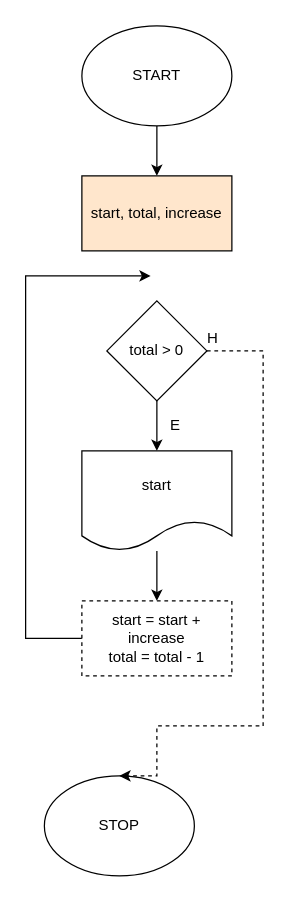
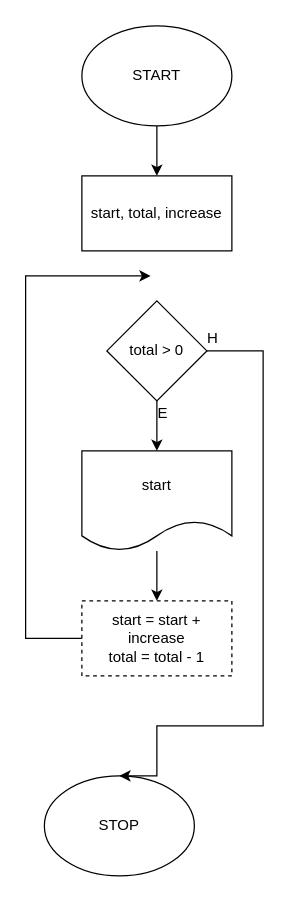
  <mxCell id="0" />
  <mxCell id="1" parent="0" />
  <mxCell id="2" style="edgeStyle=orthogonalEdgeStyle;rounded=0;orthogonalLoop=1;jettySize=auto;html=1;entryX=0.5;entryY=0;entryDx=0;entryDy=0;" edge="1" parent="1" source="3" target="5"><mxGeometry relative="1" as="geometry" /></mxCell>
  <mxCell id="3" value="START" style="ellipse;whiteSpace=wrap;html=1;" parent="1" vertex="1"><mxGeometry x="65" width="120" height="80" as="geometry" y="20" /></mxCell>
  <mxCell id="4" value="STOP" style="ellipse;whiteSpace=wrap;html=1;" parent="1" vertex="1"><mxGeometry x="35" y="620" width="120" height="80" as="geometry" /></mxCell>
- <mxCell id="5" value="start, total, increase" style="rounded=0;whiteSpace=wrap;html=1;fillColor=#ffe6cc;" vertex="1" parent="1"><mxGeometry x="65" y="140" width="120" height="60" as="geometry" /></mxCell>
+ <mxCell id="5" value="start, total, increase" style="rounded=0;whiteSpace=wrap;html=1;" vertex="1" parent="1"><mxGeometry x="65" y="140" width="120" height="60" as="geometry" /></mxCell>
  <mxCell id="6" style="edgeStyle=orthogonalEdgeStyle;rounded=0;orthogonalLoop=1;jettySize=auto;html=1;entryX=0.5;entryY=0;entryDx=0;entryDy=0;" edge="1" parent="1" source="8" target="10"><mxGeometry relative="1" as="geometry" /></mxCell>
- <mxCell id="7" style="edgeStyle=orthogonalEdgeStyle;rounded=0;orthogonalLoop=1;jettySize=auto;html=1;entryX=0.5;entryY=0;entryDx=0;entryDy=0;dashed=1;" edge="1" parent="1" source="8" target="4"><mxGeometry relative="1" as="geometry"><mxPoint x="200" y="590" as="targetPoint" /><Array as="points"><mxPoint x="210" y="280" /><mxPoint x="210" y="580" /><mxPoint x="125" y="580" /></Array></mxGeometry></mxCell>
+ <mxCell id="7" style="edgeStyle=orthogonalEdgeStyle;rounded=0;orthogonalLoop=1;jettySize=auto;html=1;entryX=0.5;entryY=0;entryDx=0;entryDy=0;" edge="1" parent="1" source="8" target="4"><mxGeometry relative="1" as="geometry"><mxPoint x="200" y="590" as="targetPoint" /><Array as="points"><mxPoint x="210" y="280" /><mxPoint x="210" y="580" /><mxPoint x="125" y="580" /></Array></mxGeometry></mxCell>
  <mxCell id="8" value="total &amp;gt; 0" style="rhombus;whiteSpace=wrap;html=1;" vertex="1" parent="1"><mxGeometry x="85" y="240" width="80" height="80" as="geometry" /></mxCell>
  <mxCell id="9" style="edgeStyle=orthogonalEdgeStyle;rounded=0;orthogonalLoop=1;jettySize=auto;html=1;" edge="1" parent="1" source="10" target="12"><mxGeometry relative="1" as="geometry" /></mxCell>
  <mxCell id="10" value="start" style="shape=document;whiteSpace=wrap;html=1;boundedLbl=1;" vertex="1" parent="1"><mxGeometry x="65" y="360" width="120" height="80" as="geometry" /></mxCell>
  <mxCell id="11" style="edgeStyle=orthogonalEdgeStyle;rounded=0;orthogonalLoop=1;jettySize=auto;html=1;" edge="1" parent="1" source="12"><mxGeometry relative="1" as="geometry"><mxPoint x="120" y="220" as="targetPoint" /><Array as="points"><mxPoint x="20" y="510" /><mxPoint x="20" y="220" /></Array></mxGeometry></mxCell>
  <mxCell id="12" value="start = start + increase&lt;br&gt;total = total - 1" style="rounded=0;whiteSpace=wrap;html=1;dashed=1;" vertex="1" parent="1"><mxGeometry x="65" y="480" width="120" height="60" as="geometry" /></mxCell>
- <mxCell id="13" value="E" style="text;html=1;strokeColor=none;fillColor=none;align=center;verticalAlign=middle;whiteSpace=wrap;rounded=0;" vertex="1" parent="1"><mxGeometry x="120" y="330" width="40" height="20" as="geometry" /></mxCell>
+ <mxCell id="13" value="E" style="text;html=1;strokeColor=none;fillColor=none;align=center;verticalAlign=middle;whiteSpace=wrap;rounded=0;" vertex="1" parent="1"><mxGeometry x="110" y="320" width="40" height="20" as="geometry" /></mxCell>
  <mxCell id="14" value="H" style="text;html=1;strokeColor=none;fillColor=none;align=center;verticalAlign=middle;whiteSpace=wrap;rounded=0;" vertex="1" parent="1"><mxGeometry x="150" y="260" width="40" height="20" as="geometry" /></mxCell>
